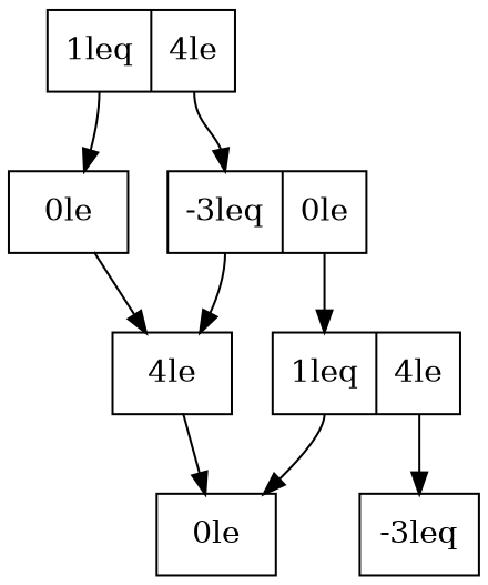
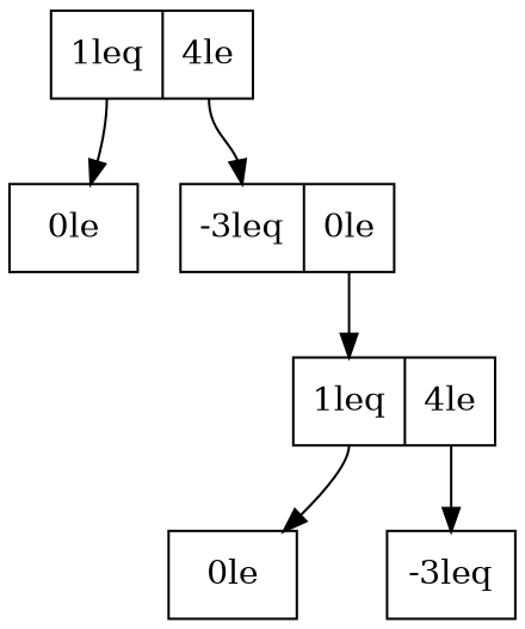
  digraph {
    node [shape=record]
    edge [dir=forward headport=0 style=solid tailport=4]
    n1 [label="<1> 1leq|<4> 4le"]
    n2 [label="<0> 0le"]
    n3 [label="<-3> -3leq|<0> 0le"]
-   n4 [label="<4> 4le"]
    n5 [label="<0> 0le"]
    n6 [label="<1> 1leq|<4> 4le"]
    n7 [label="<-3> -3leq"]
    n1 -> n2 [tailport=1]
    n1 -> n3 [headport=-3]
-   n2 -> n4 [headport=4 tailport=0]
-   n3 -> n4 [headport=4 tailport=-3]
    n3 -> n6 [headport=1 tailport=0]
-   n4 -> n5
    n6 -> n5 [tailport=1]
    n6 -> n7 [headport=-3]
  }
